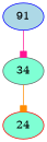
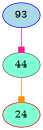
  digraph {
    node [fillcolor=aquamarine style=filled]
    edge [arrowhead=box]
-   n1 [color=blue fillcolor=lightblue label=91]
-   n2 [color=gray40 label=34]
+   n1 [color=blue fillcolor=lightblue label=93]
+   n2 [color=gray40 label=44]
    n3 [color=red label=24]
    n1 -> n2 [color=deeppink]
    n2 -> n3 [color=darkorange]
  }
